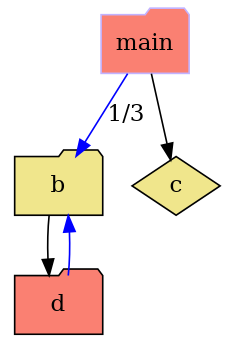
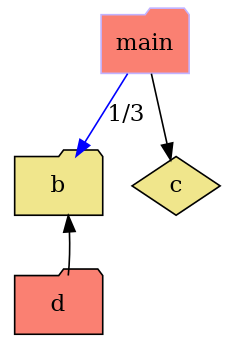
  digraph {
    node [fillcolor=salmon shape=folder style=filled]
    edge [color=blue]
    n1 [color=".7 .3 1.0" label=main]
    b [fillcolor=khaki]
    c [fillcolor=khaki shape=diamond]
    d
    n1 -> b [label="1/3"]
    n1 -> c [color=black]
-   b -> d [color=black]
-   d -> b
+   d -> b [color=black]
  }
